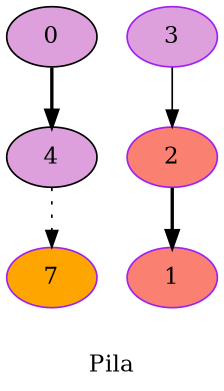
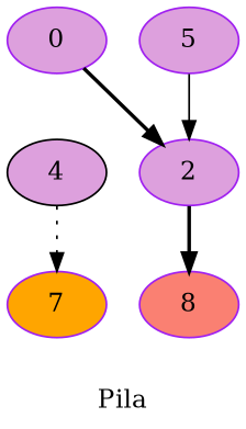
  digraph {
    label=Pila
    node [color=purple fillcolor=plum style=filled]
    edge [style=bold]
-   n1 [color=black label=0]
+   n1 [label=0]
    n2 [color=black label=4]
    n3 [fillcolor=orange label=7]
-   n4 [label=3]
-   n5 [fillcolor=salmon label=2]
-   n6 [fillcolor=salmon label=1]
-   n1 -> n2
+   n4 [label=5]
+   n5 [label=2]
+   n6 [fillcolor=salmon label=8]
+   n1 -> n5
    n2 -> n3 [style=dotted]
    n4 -> n5 [style=solid]
    n5 -> n6
  }
